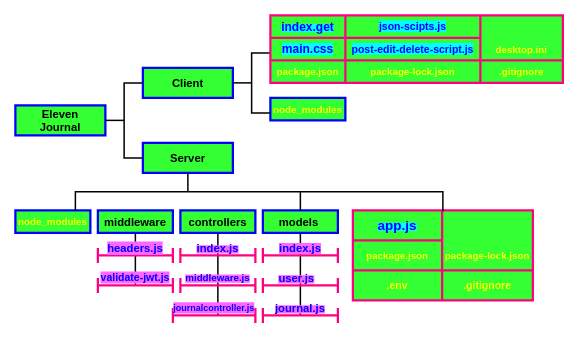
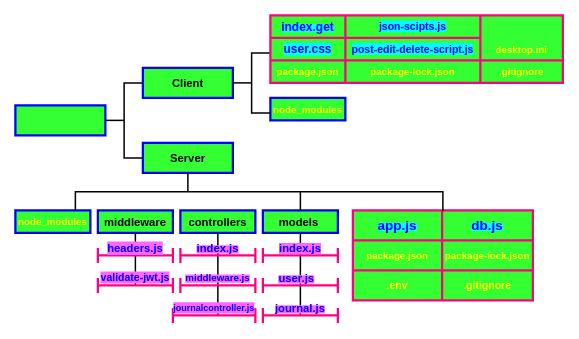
  <mxCell id="0" />
  <mxCell id="1" parent="0" />
  <mxCell id="2" value="" style="endArrow=none;html=1;strokeWidth=2;fontSize=12;fontColor=#0000FF;entryX=0.5;entryY=1;entryDx=0;entryDy=0;exitX=0.5;exitY=1;exitDx=0;exitDy=0;" edge="1" parent="1" source="59" target="8"><mxGeometry width="50" height="50" relative="1" as="geometry"><mxPoint x="370" y="430" as="sourcePoint" /><mxPoint x="420" y="380" as="targetPoint" /></mxGeometry></mxCell>
  <mxCell id="3" value="" style="endArrow=none;html=1;strokeWidth=2;fontSize=12;fontColor=#0000FF;entryX=0.5;entryY=1;entryDx=0;entryDy=0;" edge="1" parent="1" target="47"><mxGeometry width="50" height="50" relative="1" as="geometry"><mxPoint x="290" y="420" as="sourcePoint" /><mxPoint x="420" y="380" as="targetPoint" /></mxGeometry></mxCell>
  <mxCell id="4" value="" style="endArrow=none;html=1;strokeWidth=2;fontSize=12;fontColor=#0000FF;entryX=0.5;entryY=1;entryDx=0;entryDy=0;exitX=0.5;exitY=1;exitDx=0;exitDy=0;" edge="1" parent="1" source="66" target="7"><mxGeometry width="50" height="50" relative="1" as="geometry"><mxPoint x="370" y="430" as="sourcePoint" /><mxPoint x="420" y="380" as="targetPoint" /></mxGeometry></mxCell>
  <mxCell id="5" value="" style="endArrow=none;html=1;strokeWidth=2;fontSize=13;fontColor=#FFFF00;exitX=0.5;exitY=1;exitDx=0;exitDy=0;entryX=0.5;entryY=0.5;entryDx=0;entryDy=0;entryPerimeter=0;" edge="1" parent="1" source="66" target="50"><mxGeometry width="50" height="50" relative="1" as="geometry"><mxPoint x="370" y="240" as="sourcePoint" /><mxPoint x="420" y="190" as="targetPoint" /></mxGeometry></mxCell>
  <mxCell id="6" value="" style="endArrow=none;html=1;strokeWidth=2;fontSize=13;fontColor=#FFFF00;entryX=0.5;entryY=0.5;entryDx=0;entryDy=0;entryPerimeter=0;" edge="1" parent="1" source="63" target="53"><mxGeometry width="50" height="50" relative="1" as="geometry"><mxPoint x="300" y="310" as="sourcePoint" /><mxPoint x="420" y="190" as="targetPoint" /></mxGeometry></mxCell>
  <mxCell id="7" value="" style="rounded=0;whiteSpace=wrap;html=1;fillColor=#33FF33;strokeWidth=3;strokeColor=#0000FF;fontStyle=0;fontSize=12;" vertex="1" parent="1"><mxGeometry x="350" y="280" width="100" height="30" as="geometry" /></mxCell>
  <mxCell id="8" value="" style="rounded=0;whiteSpace=wrap;html=1;fillColor=#33FF33;strokeWidth=3;strokeColor=#0000FF;fontStyle=0;fontSize=12;" vertex="1" parent="1"><mxGeometry x="130" y="280" width="100" height="30" as="geometry" /></mxCell>
  <mxCell id="9" value="" style="rounded=0;whiteSpace=wrap;html=1;fillColor=#33FF33;strokeWidth=3;strokeColor=#0000FF;fontStyle=0;fontSize=12;" vertex="1" parent="1"><mxGeometry x="20" y="280" width="100" height="30" as="geometry" /></mxCell>
  <mxCell id="10" value="" style="rounded=0;whiteSpace=wrap;html=1;fillColor=#33FF33;strokeWidth=3;strokeColor=#0000FF;fontStyle=0;fontSize=12;" vertex="1" parent="1"><mxGeometry x="240" y="280" width="100" height="30" as="geometry" /></mxCell>
  <mxCell id="11" value="" style="rounded=0;whiteSpace=wrap;html=1;fillColor=#33FF33;strokeWidth=3;strokeColor=#0000FF;fontStyle=0;fontSize=12;" vertex="1" parent="1"><mxGeometry x="360" y="130" width="100" height="30" as="geometry" /></mxCell>
  <mxCell id="12" value="" style="rounded=0;whiteSpace=wrap;html=1;fillColor=#33FF33;strokeWidth=3;strokeColor=#0000FF;fontStyle=0;fontSize=12;" vertex="1" parent="1"><mxGeometry x="190" y="190" width="120" height="40" as="geometry" /></mxCell>
  <mxCell id="13" value="" style="rounded=0;whiteSpace=wrap;html=1;fillColor=#33FF33;strokeWidth=3;strokeColor=#0000FF;fontStyle=0;fontSize=12;" vertex="1" parent="1"><mxGeometry x="190" y="90" width="120" height="40" as="geometry" /></mxCell>
  <mxCell id="14" value="" style="rounded=0;whiteSpace=wrap;html=1;fillColor=#33FF33;strokeWidth=3;strokeColor=#0000FF;fontStyle=0;fontSize=12;" vertex="1" parent="1"><mxGeometry x="20" y="140" width="120" height="40" as="geometry" /></mxCell>
  <mxCell id="15" value="" style="strokeWidth=2;html=1;shape=mxgraph.flowchart.annotation_2;align=left;labelPosition=right;pointerEvents=1;" vertex="1" parent="1"><mxGeometry x="140" y="110" width="50" height="100" as="geometry" /></mxCell>
  <mxCell id="16" value="" style="strokeWidth=2;html=1;shape=mxgraph.flowchart.annotation_2;align=left;labelPosition=right;pointerEvents=1;" vertex="1" parent="1"><mxGeometry x="310" y="70" width="50" height="80" as="geometry" /></mxCell>
  <mxCell id="17" value="" style="shape=table;html=1;whiteSpace=wrap;startSize=0;container=1;collapsible=0;childLayout=tableLayout;columnLines=1;rowLines=1;perimeterSpacing=2;swimlaneFillColor=#FF0080;fillColor=#33FF33;strokeColor=#FF0080;strokeWidth=3;" vertex="1" parent="1"><mxGeometry x="360" y="20" width="390" height="90" as="geometry" /></mxCell>
  <mxCell id="18" value="" style="shape=partialRectangle;html=1;whiteSpace=wrap;collapsible=0;dropTarget=0;pointerEvents=0;fillColor=none;top=0;left=0;bottom=0;right=0;points=[[0,0.5],[1,0.5]];portConstraint=eastwest;" vertex="1" parent="17"><mxGeometry width="390" height="30" as="geometry" /></mxCell>
  <mxCell id="19" value="&lt;font color=&quot;#0000ff&quot; style=&quot;background-color: rgb(0 , 255 , 255)&quot; size=&quot;1&quot;&gt;&lt;b style=&quot;font-size: 16px&quot;&gt;index.get&lt;/b&gt;&lt;/font&gt;" style="shape=partialRectangle;html=1;whiteSpace=wrap;connectable=0;fillColor=none;top=0;left=0;bottom=0;right=0;overflow=hidden;" vertex="1" parent="18"><mxGeometry width="100" height="30" as="geometry" /></mxCell>
  <mxCell id="20" value="&lt;font color=&quot;#0000ff&quot; size=&quot;1&quot;&gt;&lt;b style=&quot;font-size: 14px ; background-color: rgb(0 , 255 , 255)&quot;&gt;json-scipts.js&lt;/b&gt;&lt;/font&gt;" style="shape=partialRectangle;html=1;whiteSpace=wrap;connectable=0;fillColor=none;top=0;left=0;bottom=0;right=0;overflow=hidden;" vertex="1" parent="18"><mxGeometry x="100" width="180" height="30" as="geometry" /></mxCell>
  <mxCell id="21" value="" style="shape=partialRectangle;html=1;whiteSpace=wrap;collapsible=0;dropTarget=0;pointerEvents=0;fillColor=none;top=0;left=0;bottom=0;right=0;points=[[0,0.5],[1,0.5]];portConstraint=eastwest;" vertex="1" parent="17"><mxGeometry y="30" width="390" height="30" as="geometry" /></mxCell>
- <mxCell id="22" value="&lt;font style=&quot;font-size: 16px ; background-color: rgb(0 , 255 , 255)&quot; color=&quot;#0000ff&quot;&gt;&lt;b&gt;main.css&lt;/b&gt;&lt;/font&gt;" style="shape=partialRectangle;html=1;whiteSpace=wrap;connectable=0;fillColor=none;top=0;left=0;bottom=0;right=0;overflow=hidden;" vertex="1" parent="21"><mxGeometry width="100" height="30" as="geometry" /></mxCell>
+ <mxCell id="22" value="&lt;font style=&quot;font-size: 16px ; background-color: rgb(0 , 255 , 255)&quot; color=&quot;#0000ff&quot;&gt;&lt;b&gt;user.css&lt;/b&gt;&lt;/font&gt;" style="shape=partialRectangle;html=1;whiteSpace=wrap;connectable=0;fillColor=none;top=0;left=0;bottom=0;right=0;overflow=hidden;" vertex="1" parent="21"><mxGeometry width="100" height="30" as="geometry" /></mxCell>
  <mxCell id="23" value="&lt;font style=&quot;font-size: 14px ; background-color: rgb(0 , 255 , 255)&quot; color=&quot;#0000ff&quot;&gt;&lt;b&gt;post-edit-delete-script.js&lt;/b&gt;&lt;/font&gt;" style="shape=partialRectangle;html=1;whiteSpace=wrap;connectable=0;fillColor=none;top=0;left=0;bottom=0;right=0;overflow=hidden;" vertex="1" parent="21"><mxGeometry x="100" width="180" height="30" as="geometry" /></mxCell>
  <mxCell id="24" value="&lt;font color=&quot;#ffff00&quot; size=&quot;1&quot;&gt;&lt;b style=&quot;font-size: 13px&quot;&gt;desktop.ini&lt;/b&gt;&lt;/font&gt;" style="shape=partialRectangle;html=1;whiteSpace=wrap;connectable=0;fillColor=none;top=0;left=0;bottom=0;right=0;overflow=hidden;" vertex="1" parent="21"><mxGeometry x="280" width="110" height="30" as="geometry" /></mxCell>
  <mxCell id="25" value="" style="shape=partialRectangle;html=1;whiteSpace=wrap;collapsible=0;dropTarget=0;pointerEvents=0;fillColor=none;top=0;left=0;bottom=0;right=0;points=[[0,0.5],[1,0.5]];portConstraint=eastwest;" vertex="1" parent="17"><mxGeometry y="60" width="390" height="30" as="geometry" /></mxCell>
  <mxCell id="26" value="&lt;font color=&quot;#ffff00&quot; style=&quot;font-size: 13px&quot;&gt;&lt;b&gt;package.json&lt;/b&gt;&lt;/font&gt;" style="shape=partialRectangle;html=1;whiteSpace=wrap;connectable=0;fillColor=none;top=0;left=0;bottom=0;right=0;overflow=hidden;" vertex="1" parent="25"><mxGeometry width="100" height="30" as="geometry" /></mxCell>
  <mxCell id="27" value="&lt;font color=&quot;#ffff00&quot; style=&quot;font-size: 13px&quot;&gt;&lt;b&gt;package-lock.json&lt;/b&gt;&lt;/font&gt;" style="shape=partialRectangle;html=1;whiteSpace=wrap;connectable=0;fillColor=none;top=0;left=0;bottom=0;right=0;overflow=hidden;" vertex="1" parent="25"><mxGeometry x="100" width="180" height="30" as="geometry" /></mxCell>
  <mxCell id="28" value="&lt;font color=&quot;#ffff00&quot; size=&quot;1&quot;&gt;&lt;b style=&quot;font-size: 13px&quot;&gt;.gitignore&lt;/b&gt;&lt;/font&gt;" style="shape=partialRectangle;html=1;whiteSpace=wrap;connectable=0;fillColor=none;top=0;left=0;bottom=0;right=0;overflow=hidden;" vertex="1" parent="25"><mxGeometry x="280" width="110" height="30" as="geometry" /></mxCell>
  <mxCell id="29" value="" style="shape=table;html=1;whiteSpace=wrap;startSize=0;container=1;collapsible=0;childLayout=tableLayout;columnLines=1;rowLines=1;fillColor=#33FF33;rounded=0;strokeColor=#FF0080;strokeWidth=3;" vertex="1" parent="1"><mxGeometry x="470" y="280" width="240" height="120" as="geometry" /></mxCell>
  <mxCell id="30" value="" style="shape=partialRectangle;html=1;whiteSpace=wrap;collapsible=0;dropTarget=0;pointerEvents=0;fillColor=none;top=0;left=0;bottom=0;right=0;points=[[0,0.5],[1,0.5]];portConstraint=eastwest;" vertex="1" parent="29"><mxGeometry width="240" height="40" as="geometry" /></mxCell>
  <mxCell id="31" value="&lt;font style=&quot;background-color: rgb(0 , 255 , 255)&quot; color=&quot;#0000ff&quot; size=&quot;1&quot;&gt;&lt;b style=&quot;font-size: 18px&quot;&gt;app.js&lt;/b&gt;&lt;/font&gt;" style="shape=partialRectangle;html=1;whiteSpace=wrap;connectable=0;fillColor=none;top=0;left=0;bottom=0;right=0;overflow=hidden;" vertex="1" parent="30"><mxGeometry width="119" height="40" as="geometry" /></mxCell>
+ <mxCell id="32" value="&lt;font color=&quot;#0000ff&quot; style=&quot;background-color: rgb(0 , 255 , 255)&quot; size=&quot;1&quot;&gt;&lt;b style=&quot;font-size: 18px&quot;&gt;db.js&lt;/b&gt;&lt;/font&gt;" style="shape=partialRectangle;html=1;whiteSpace=wrap;connectable=0;fillColor=none;top=0;left=0;bottom=0;right=0;overflow=hidden;" vertex="1" parent="30"><mxGeometry x="119" width="121" height="40" as="geometry" /></mxCell>
  <mxCell id="33" value="" style="shape=partialRectangle;html=1;whiteSpace=wrap;collapsible=0;dropTarget=0;pointerEvents=0;fillColor=none;top=0;left=0;bottom=0;right=0;points=[[0,0.5],[1,0.5]];portConstraint=eastwest;" vertex="1" parent="29"><mxGeometry y="40" width="240" height="40" as="geometry" /></mxCell>
  <mxCell id="34" value="&lt;font color=&quot;#ffff00&quot; size=&quot;1&quot;&gt;&lt;b style=&quot;font-size: 13px&quot;&gt;package.json&lt;/b&gt;&lt;/font&gt;" style="shape=partialRectangle;html=1;whiteSpace=wrap;connectable=0;fillColor=none;top=0;left=0;bottom=0;right=0;overflow=hidden;" vertex="1" parent="33"><mxGeometry width="119" height="40" as="geometry" /></mxCell>
  <mxCell id="35" value="&lt;font color=&quot;#ffff00&quot; style=&quot;font-size: 13px&quot;&gt;&lt;b&gt;package-lock.json&lt;/b&gt;&lt;/font&gt;" style="shape=partialRectangle;html=1;whiteSpace=wrap;connectable=0;fillColor=none;top=0;left=0;bottom=0;right=0;overflow=hidden;" vertex="1" parent="33"><mxGeometry x="119" width="121" height="40" as="geometry" /></mxCell>
  <mxCell id="36" value="" style="shape=partialRectangle;html=1;whiteSpace=wrap;collapsible=0;dropTarget=0;pointerEvents=0;fillColor=none;top=0;left=0;bottom=0;right=0;points=[[0,0.5],[1,0.5]];portConstraint=eastwest;" vertex="1" parent="29"><mxGeometry y="80" width="240" height="40" as="geometry" /></mxCell>
  <mxCell id="37" value="&lt;font color=&quot;#ffff00&quot; size=&quot;1&quot;&gt;&lt;b style=&quot;font-size: 14px&quot;&gt;.env&lt;/b&gt;&lt;/font&gt;" style="shape=partialRectangle;html=1;whiteSpace=wrap;connectable=0;fillColor=none;top=0;left=0;bottom=0;right=0;overflow=hidden;" vertex="1" parent="36"><mxGeometry width="119" height="40" as="geometry" /></mxCell>
  <mxCell id="38" value="&lt;font color=&quot;#ffff00&quot; size=&quot;1&quot;&gt;&lt;b style=&quot;font-size: 14px&quot;&gt;.gitignore&lt;/b&gt;&lt;/font&gt;" style="shape=partialRectangle;html=1;whiteSpace=wrap;connectable=0;fillColor=none;top=0;left=0;bottom=0;right=0;overflow=hidden;" vertex="1" parent="36"><mxGeometry x="119" width="121" height="40" as="geometry" /></mxCell>
  <mxCell id="39" value="" style="strokeWidth=2;html=1;shape=mxgraph.flowchart.annotation_2;align=left;labelPosition=right;pointerEvents=1;direction=south;" vertex="1" parent="1"><mxGeometry x="100" y="230" width="300" height="50" as="geometry" /></mxCell>
  <mxCell id="40" value="" style="endArrow=none;html=1;entryX=0.5;entryY=0;entryDx=0;entryDy=0;entryPerimeter=0;strokeWidth=2;" edge="1" parent="1" target="39"><mxGeometry width="50" height="50" relative="1" as="geometry"><mxPoint x="590" y="255" as="sourcePoint" /><mxPoint x="420" y="230" as="targetPoint" /></mxGeometry></mxCell>
  <mxCell id="41" value="" style="endArrow=none;html=1;strokeWidth=2;exitX=0.5;exitY=0.025;exitDx=0;exitDy=0;exitPerimeter=0;" edge="1" parent="1" source="30"><mxGeometry width="50" height="50" relative="1" as="geometry"><mxPoint x="370" y="274" as="sourcePoint" /><mxPoint x="590" y="254" as="targetPoint" /></mxGeometry></mxCell>
- <mxCell id="42" value="Eleven Journal" style="text;html=1;strokeColor=none;fillColor=none;align=center;verticalAlign=middle;whiteSpace=wrap;rounded=0;fontSize=15;fontStyle=1" vertex="1" parent="1"><mxGeometry x="35" y="150" width="90" height="20" as="geometry" /></mxCell>
  <mxCell id="43" value="Client" style="text;html=1;strokeColor=none;fillColor=none;align=center;verticalAlign=middle;whiteSpace=wrap;rounded=0;fontSize=15;fontStyle=1" vertex="1" parent="1"><mxGeometry x="230" y="100" width="40" height="20" as="geometry" /></mxCell>
  <mxCell id="44" value="node_modules" style="text;html=1;strokeColor=none;fillColor=none;align=center;verticalAlign=middle;whiteSpace=wrap;rounded=0;fontColor=#FFFF00;fontSize=13;fontStyle=1" vertex="1" parent="1"><mxGeometry x="390" y="135" width="40" height="20" as="geometry" /></mxCell>
  <mxCell id="45" value="Server" style="text;html=1;strokeColor=none;fillColor=none;align=center;verticalAlign=middle;whiteSpace=wrap;rounded=0;fontSize=15;fontStyle=1" vertex="1" parent="1"><mxGeometry x="230" y="200" width="40" height="20" as="geometry" /></mxCell>
  <mxCell id="46" value="node_modules" style="text;html=1;strokeColor=none;fillColor=none;align=center;verticalAlign=middle;whiteSpace=wrap;rounded=0;fontColor=#FFFF00;fontSize=13;fontStyle=1" vertex="1" parent="1"><mxGeometry x="50" y="285" width="40" height="20" as="geometry" /></mxCell>
  <mxCell id="47" value="controllers" style="text;html=1;strokeColor=none;fillColor=none;align=center;verticalAlign=middle;whiteSpace=wrap;rounded=0;fontSize=15;fontStyle=1" vertex="1" parent="1"><mxGeometry x="270" y="285" width="40" height="20" as="geometry" /></mxCell>
  <mxCell id="48" value="models" style="text;html=1;strokeColor=none;fillColor=none;align=center;verticalAlign=middle;whiteSpace=wrap;rounded=0;fontSize=15;fontStyle=1" vertex="1" parent="1"><mxGeometry x="377.5" y="285" width="40" height="20" as="geometry" /></mxCell>
  <mxCell id="49" value="middleware" style="text;html=1;strokeColor=none;fillColor=none;align=center;verticalAlign=middle;whiteSpace=wrap;rounded=0;fontSize=15;fontStyle=1" vertex="1" parent="1"><mxGeometry x="160" y="285" width="40" height="20" as="geometry" /></mxCell>
  <mxCell id="50" value="" style="shape=crossbar;whiteSpace=wrap;html=1;rounded=1;strokeColor=#FF0080;strokeWidth=3;fillColor=#33FF33;fontSize=13;fontColor=#FFFF00;" vertex="1" parent="1"><mxGeometry x="350" y="410" width="100" height="20" as="geometry" /></mxCell>
  <mxCell id="51" value="" style="shape=crossbar;whiteSpace=wrap;html=1;rounded=1;strokeColor=#FF0080;strokeWidth=3;fillColor=#33FF33;fontSize=13;fontColor=#FFFF00;" vertex="1" parent="1"><mxGeometry x="350" y="370" width="100" height="20" as="geometry" /></mxCell>
  <mxCell id="52" value="" style="shape=crossbar;whiteSpace=wrap;html=1;rounded=1;strokeColor=#FF0080;strokeWidth=3;fillColor=#33FF33;fontSize=13;fontColor=#FFFF00;" vertex="1" parent="1"><mxGeometry x="350" y="330" width="100" height="20" as="geometry" /></mxCell>
  <mxCell id="53" value="" style="shape=crossbar;whiteSpace=wrap;html=1;rounded=1;strokeColor=#FF0080;strokeWidth=3;fillColor=#33FF33;fontSize=13;fontColor=#FFFF00;" vertex="1" parent="1"><mxGeometry x="230" y="410" width="110" height="20" as="geometry" /></mxCell>
  <mxCell id="54" value="" style="shape=crossbar;whiteSpace=wrap;html=1;rounded=1;strokeColor=#FF0080;strokeWidth=3;fillColor=#33FF33;fontSize=13;fontColor=#FFFF00;" vertex="1" parent="1"><mxGeometry x="240" y="370" width="100" height="20" as="geometry" /></mxCell>
  <mxCell id="55" value="" style="shape=crossbar;whiteSpace=wrap;html=1;rounded=1;strokeColor=#FF0080;strokeWidth=3;fillColor=#33FF33;fontSize=13;fontColor=#FFFF00;" vertex="1" parent="1"><mxGeometry x="240" y="330" width="100" height="20" as="geometry" /></mxCell>
  <mxCell id="56" value="" style="shape=crossbar;whiteSpace=wrap;html=1;rounded=1;strokeColor=#FF0080;strokeWidth=3;fillColor=#33FF33;fontSize=13;fontColor=#FFFF00;" vertex="1" parent="1"><mxGeometry x="130" y="370" width="100" height="20" as="geometry" /></mxCell>
  <mxCell id="57" value="" style="shape=crossbar;whiteSpace=wrap;html=1;rounded=1;strokeColor=#FF0080;strokeWidth=3;fillColor=#33FF33;fontSize=13;fontColor=#FFFF00;" vertex="1" parent="1"><mxGeometry x="130" y="330" width="100" height="20" as="geometry" /></mxCell>
  <mxCell id="58" value="headers.js" style="text;html=1;strokeColor=none;fillColor=none;align=center;verticalAlign=middle;whiteSpace=wrap;rounded=0;fontSize=15;fontColor=#0000FF;fontStyle=1;labelBackgroundColor=#FF66FF;" vertex="1" parent="1"><mxGeometry x="160" y="320" width="40" height="20" as="geometry" /></mxCell>
  <mxCell id="59" value="&lt;font color=&quot;#0000ff&quot; style=&quot;background-color: rgb(255 , 102 , 255) ; font-size: 14px&quot;&gt;validate-jwt.js&lt;/font&gt;" style="text;html=1;strokeColor=none;fillColor=none;align=center;verticalAlign=middle;whiteSpace=wrap;rounded=0;fontSize=13;fontColor=#FFFF00;fontStyle=1" vertex="1" parent="1"><mxGeometry x="125" y="360" width="110" height="20" as="geometry" /></mxCell>
  <mxCell id="60" value="" style="endArrow=none;html=1;strokeWidth=2;fontSize=13;fontColor=#FFFF00;entryX=0.5;entryY=1;entryDx=0;entryDy=0;exitX=0.5;exitY=0.5;exitDx=0;exitDy=0;exitPerimeter=0;" edge="1" parent="1" source="56" target="59"><mxGeometry width="50" height="50" relative="1" as="geometry"><mxPoint x="190" y="380" as="sourcePoint" /><mxPoint x="190" y="340" as="targetPoint" /></mxGeometry></mxCell>
  <mxCell id="61" value="&lt;font color=&quot;#0000ff&quot; style=&quot;background-color: rgb(255 , 102 , 255)&quot; size=&quot;1&quot;&gt;&lt;b style=&quot;font-size: 15px&quot;&gt;index.js&lt;/b&gt;&lt;/font&gt;" style="text;html=1;strokeColor=none;fillColor=none;align=center;verticalAlign=middle;whiteSpace=wrap;rounded=0;fontSize=13;fontColor=#FFFF00;" vertex="1" parent="1"><mxGeometry x="270" y="320" width="40" height="20" as="geometry" /></mxCell>
  <mxCell id="62" value="&lt;font color=&quot;#0000ff&quot; style=&quot;background-color: rgb(255 , 102 , 255)&quot; size=&quot;1&quot;&gt;&lt;b style=&quot;font-size: 13px&quot;&gt;middleware.js&lt;/b&gt;&lt;/font&gt;" style="text;html=1;strokeColor=none;fillColor=none;align=center;verticalAlign=middle;whiteSpace=wrap;rounded=0;fontSize=13;fontColor=#FFFF00;" vertex="1" parent="1"><mxGeometry x="270" y="360" width="40" height="20" as="geometry" /></mxCell>
  <mxCell id="63" value="journalcontroller.js" style="text;html=1;strokeColor=none;fillColor=none;align=center;verticalAlign=middle;whiteSpace=wrap;rounded=0;fontSize=12;fontColor=#0000FF;labelBackgroundColor=#FF66FF;fontStyle=1" vertex="1" parent="1"><mxGeometry x="265" y="400" width="40" height="20" as="geometry" /></mxCell>
  <mxCell id="64" value="&lt;font color=&quot;#0000ff&quot; style=&quot;background-color: rgb(255 , 102 , 255)&quot;&gt;&lt;b style=&quot;font-size: 15px&quot;&gt;index.js&lt;/b&gt;&lt;/font&gt;" style="text;html=1;strokeColor=none;fillColor=none;align=center;verticalAlign=middle;whiteSpace=wrap;rounded=0;fontSize=13;fontColor=#FFFF00;" vertex="1" parent="1"><mxGeometry x="380" y="320" width="40" height="20" as="geometry" /></mxCell>
  <mxCell id="65" value="&lt;font color=&quot;#0000ff&quot; style=&quot;background-color: rgb(255 , 102 , 255)&quot; size=&quot;1&quot;&gt;&lt;b style=&quot;font-size: 15px&quot;&gt;user.js&lt;/b&gt;&lt;/font&gt;" style="text;html=1;strokeColor=none;fillColor=none;align=center;verticalAlign=middle;whiteSpace=wrap;rounded=0;fontSize=13;fontColor=#FFFF00;" vertex="1" parent="1"><mxGeometry x="375" y="360" width="40" height="20" as="geometry" /></mxCell>
  <mxCell id="66" value="&lt;font color=&quot;#0000ff&quot; style=&quot;background-color: rgb(255 , 102 , 255)&quot; size=&quot;1&quot;&gt;&lt;b style=&quot;font-size: 15px&quot;&gt;journal.js&lt;/b&gt;&lt;/font&gt;" style="text;html=1;strokeColor=none;fillColor=none;align=center;verticalAlign=middle;whiteSpace=wrap;rounded=0;fontSize=13;fontColor=#FFFF00;" vertex="1" parent="1"><mxGeometry x="380" y="400" width="40" height="20" as="geometry" /></mxCell>
